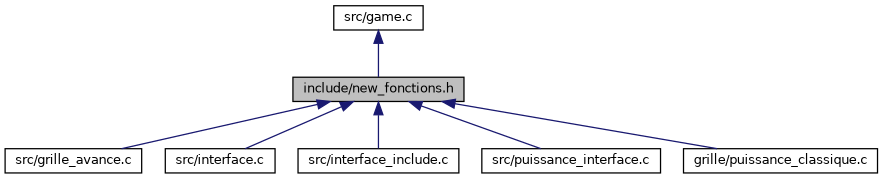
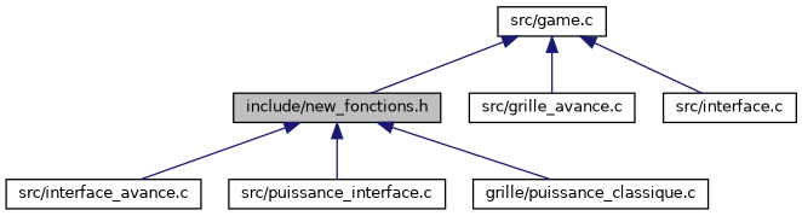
  digraph {
    node [color=black fillcolor=white fontname=Helvetica fontsize=10 shape=record style=filled]
    edge [color=midnightblue dir=back fontname=Helvetica fontsize=10 labelfontname=Helvetica labelfontsize=10 style=solid]
    n1 [fillcolor=grey75 fontcolor=black height=0.2 label="include/new_fonctions.h" width=0.4]
    n2 [height=0.2 label="src/grille_avance.c" width=0.4]
    n3 [height=0.2 label="src/interface.c" width=0.4]
-   n4 [height=0.2 label="src/interface_include.c" width=0.4]
+   n4 [height=0.2 label="src/interface_avance.c" width=0.4]
    n5 [height=0.2 label="src/puissance_interface.c" width=0.4]
    n6 [height=0.2 label="grille/puissance_classique.c" width=0.4]
    n7 [height=0.2 label="src/game.c" width=0.4]
-   n1 -> n2
-   n1 -> n3
+   n7 -> n2
+   n7 -> n3
    n1 -> n4
    n1 -> n5
    n1 -> n6
    n7 -> n1
  }
